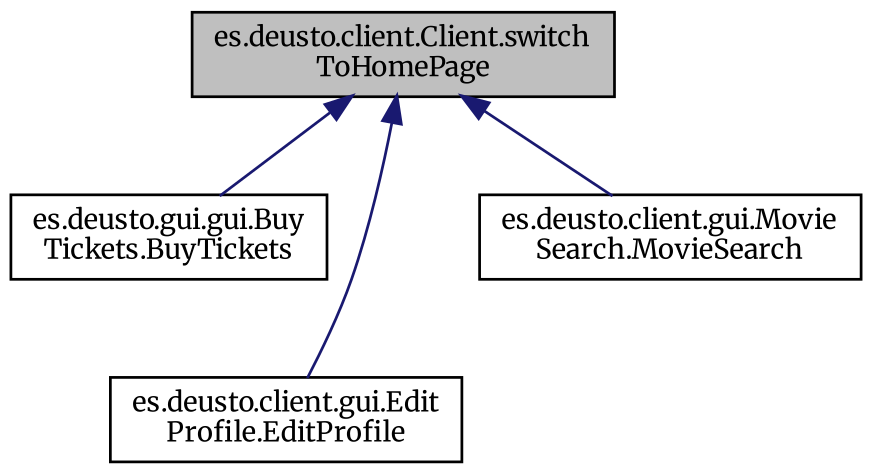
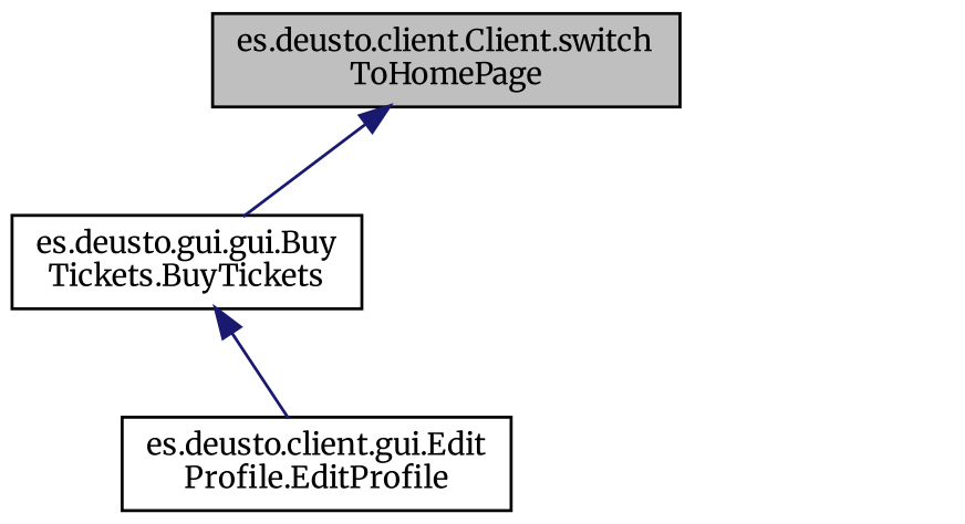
  digraph {
    fontname=Merriweather
    rankdir=TB
    node [color=black fillcolor=white fontname=Merriweather fontsize=10 shape=record style=filled]
    edge [color=midnightblue dir=back fontname=Merriweather fontsize=10 labelfontname=Helvetica labelfontsize=10 style=solid]
    n1 [fillcolor=grey75 fontcolor=black height=0.2 label="es.deusto.client.Client.switch\lToHomePage" width=0.4]
    n2 [height=0.2 label="es.deusto.gui.gui.Buy\lTickets.BuyTickets" width=0.4]
    n3 [height=0.2 label="es.deusto.client.gui.Edit\lProfile.EditProfile" width=0.4]
-   n4 [height=0.2 label="es.deusto.client.gui.Movie\lSearch.MovieSearch" width=0.4]
    n1 -> n2
-   n1 -> n3
-   n1 -> n4
+   n2 -> n3
  }
